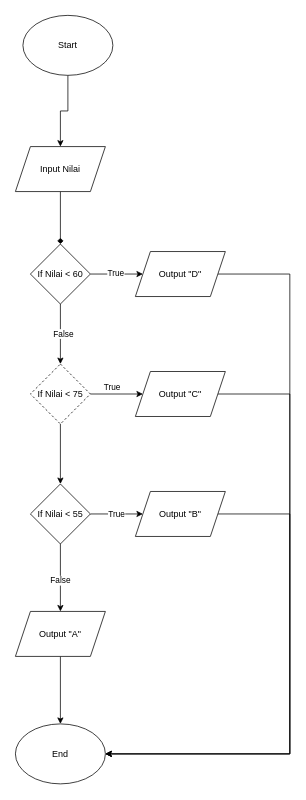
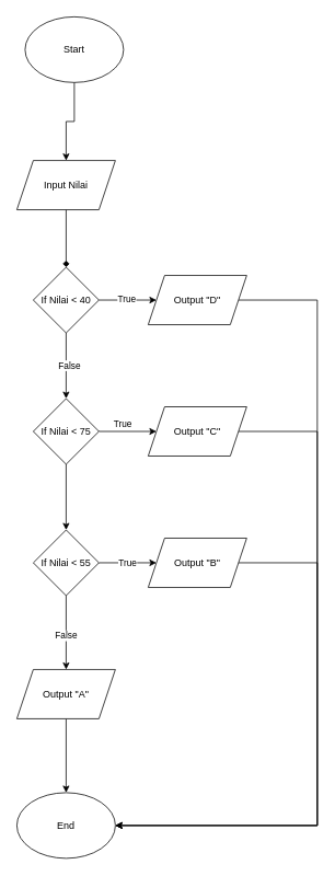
  <mxCell id="0" />
  <mxCell id="1" parent="0" />
  <mxCell id="2" value="" style="edgeStyle=orthogonalEdgeStyle;rounded=0;orthogonalLoop=1;jettySize=auto;html=1;" edge="1" parent="1" source="3" target="5"><mxGeometry relative="1" as="geometry" /></mxCell>
  <mxCell id="3" value="Start" style="ellipse;whiteSpace=wrap;html=1;" vertex="1" parent="1"><mxGeometry x="30" y="20" width="120" height="80" as="geometry" /></mxCell>
  <mxCell id="4" value="" style="edgeStyle=orthogonalEdgeStyle;rounded=0;orthogonalLoop=1;jettySize=auto;html=1;endArrow=diamond;" edge="1" parent="1" source="5" target="10"><mxGeometry relative="1" as="geometry" /></mxCell>
  <mxCell id="5" value="Input Nilai" style="shape=parallelogram;perimeter=parallelogramPerimeter;whiteSpace=wrap;html=1;fixedSize=1;" vertex="1" parent="1"><mxGeometry x="20" y="195" width="120" height="60" as="geometry" /></mxCell>
  <mxCell id="6" value="" style="edgeStyle=orthogonalEdgeStyle;rounded=0;orthogonalLoop=1;jettySize=auto;html=1;" edge="1" parent="1" source="10" target="12"><mxGeometry relative="1" as="geometry" /></mxCell>
  <mxCell id="7" value="True" style="edgeLabel;html=1;align=center;verticalAlign=middle;resizable=0;points=[];" vertex="1" connectable="0" parent="6"><mxGeometry x="-0.057" y="2" relative="1" as="geometry"><mxPoint as="offset" /></mxGeometry></mxCell>
  <mxCell id="8" value="" style="edgeStyle=orthogonalEdgeStyle;rounded=0;orthogonalLoop=1;jettySize=auto;html=1;" edge="1" parent="1" source="10" target="16"><mxGeometry relative="1" as="geometry" /></mxCell>
  <mxCell id="9" value="False" style="edgeLabel;html=1;align=center;verticalAlign=middle;resizable=0;points=[];" vertex="1" connectable="0" parent="8"><mxGeometry x="-0.025" y="3" relative="1" as="geometry"><mxPoint as="offset" /></mxGeometry></mxCell>
- <mxCell id="10" value="If Nilai &amp;lt; 60" style="rhombus;whiteSpace=wrap;html=1;" vertex="1" parent="1"><mxGeometry x="40" y="325" width="80" height="80" as="geometry" /></mxCell>
+ <mxCell id="10" value="If Nilai &amp;lt; 40" style="rhombus;whiteSpace=wrap;html=1;" vertex="1" parent="1"><mxGeometry x="40" y="325" width="80" height="80" as="geometry" /></mxCell>
  <mxCell id="11" style="edgeStyle=orthogonalEdgeStyle;rounded=0;orthogonalLoop=1;jettySize=auto;html=1;entryX=1;entryY=0.5;entryDx=0;entryDy=0;" edge="1" parent="1" source="12" target="27"><mxGeometry relative="1" as="geometry"><Array as="points"><mxPoint x="386" y="365" /><mxPoint x="386" y="1005" /></Array></mxGeometry></mxCell>
  <mxCell id="12" value="Output &quot;D&quot;" style="shape=parallelogram;perimeter=parallelogramPerimeter;whiteSpace=wrap;html=1;fixedSize=1;" vertex="1" parent="1"><mxGeometry x="180" y="335" width="120" height="60" as="geometry" /></mxCell>
  <mxCell id="13" value="" style="edgeStyle=orthogonalEdgeStyle;rounded=0;orthogonalLoop=1;jettySize=auto;html=1;" edge="1" parent="1" source="16" target="18"><mxGeometry relative="1" as="geometry" /></mxCell>
  <mxCell id="14" value="True" style="edgeLabel;html=1;align=center;verticalAlign=middle;resizable=0;points=[];" vertex="1" connectable="0" parent="13"><mxGeometry x="-0.2" y="-2" relative="1" as="geometry"><mxPoint y="-12" as="offset" /></mxGeometry></mxCell>
  <mxCell id="15" value="" style="edgeStyle=orthogonalEdgeStyle;rounded=0;orthogonalLoop=1;jettySize=auto;html=1;" edge="1" parent="1" source="16" target="22"><mxGeometry relative="1" as="geometry" /></mxCell>
- <mxCell id="16" value="If Nilai &amp;lt; 75" style="rhombus;whiteSpace=wrap;html=1;dashed=1;" vertex="1" parent="1"><mxGeometry x="40" y="485" width="80" height="80" as="geometry" /></mxCell>
+ <mxCell id="16" value="If Nilai &amp;lt; 75" style="rhombus;whiteSpace=wrap;html=1;" vertex="1" parent="1"><mxGeometry x="40" y="485" width="80" height="80" as="geometry" /></mxCell>
  <mxCell id="17" style="edgeStyle=orthogonalEdgeStyle;rounded=0;orthogonalLoop=1;jettySize=auto;html=1;entryX=1;entryY=0.5;entryDx=0;entryDy=0;" edge="1" parent="1" source="18" target="27"><mxGeometry relative="1" as="geometry"><Array as="points"><mxPoint x="386" y="525" /><mxPoint x="386" y="1005" /></Array></mxGeometry></mxCell>
  <mxCell id="18" value="Output &quot;C&quot;" style="shape=parallelogram;perimeter=parallelogramPerimeter;whiteSpace=wrap;html=1;fixedSize=1;" vertex="1" parent="1"><mxGeometry x="180" y="495" width="120" height="60" as="geometry" /></mxCell>
  <mxCell id="19" value="True" style="edgeStyle=orthogonalEdgeStyle;rounded=0;orthogonalLoop=1;jettySize=auto;html=1;" edge="1" parent="1" source="22" target="24"><mxGeometry relative="1" as="geometry" /></mxCell>
  <mxCell id="20" value="" style="edgeStyle=orthogonalEdgeStyle;rounded=0;orthogonalLoop=1;jettySize=auto;html=1;" edge="1" parent="1" source="22" target="26"><mxGeometry relative="1" as="geometry" /></mxCell>
  <mxCell id="21" value="False" style="edgeLabel;html=1;align=center;verticalAlign=middle;resizable=0;points=[];" vertex="1" connectable="0" parent="20"><mxGeometry x="0.067" y="-1" relative="1" as="geometry"><mxPoint as="offset" /></mxGeometry></mxCell>
  <mxCell id="22" value="If Nilai &amp;lt; 55" style="rhombus;whiteSpace=wrap;html=1;" vertex="1" parent="1"><mxGeometry x="40" y="645" width="80" height="80" as="geometry" /></mxCell>
  <mxCell id="23" style="edgeStyle=orthogonalEdgeStyle;rounded=0;orthogonalLoop=1;jettySize=auto;html=1;entryX=1;entryY=0.5;entryDx=0;entryDy=0;" edge="1" parent="1" source="24" target="27"><mxGeometry relative="1" as="geometry"><Array as="points"><mxPoint x="386" y="685" /><mxPoint x="386" y="1005" /></Array></mxGeometry></mxCell>
  <mxCell id="24" value="Output &quot;B&quot;" style="shape=parallelogram;perimeter=parallelogramPerimeter;whiteSpace=wrap;html=1;fixedSize=1;" vertex="1" parent="1"><mxGeometry x="180" y="655" width="120" height="60" as="geometry" /></mxCell>
  <mxCell id="25" style="edgeStyle=orthogonalEdgeStyle;rounded=0;orthogonalLoop=1;jettySize=auto;html=1;entryX=0.5;entryY=0;entryDx=0;entryDy=0;" edge="1" parent="1" source="26" target="27"><mxGeometry relative="1" as="geometry" /></mxCell>
  <mxCell id="26" value="Output &quot;A&quot;" style="shape=parallelogram;perimeter=parallelogramPerimeter;whiteSpace=wrap;html=1;fixedSize=1;" vertex="1" parent="1"><mxGeometry x="20" y="815" width="120" height="60" as="geometry" /></mxCell>
  <mxCell id="27" value="End" style="ellipse;whiteSpace=wrap;html=1;" vertex="1" parent="1"><mxGeometry x="20" y="965" width="120" height="80" as="geometry" /></mxCell>
